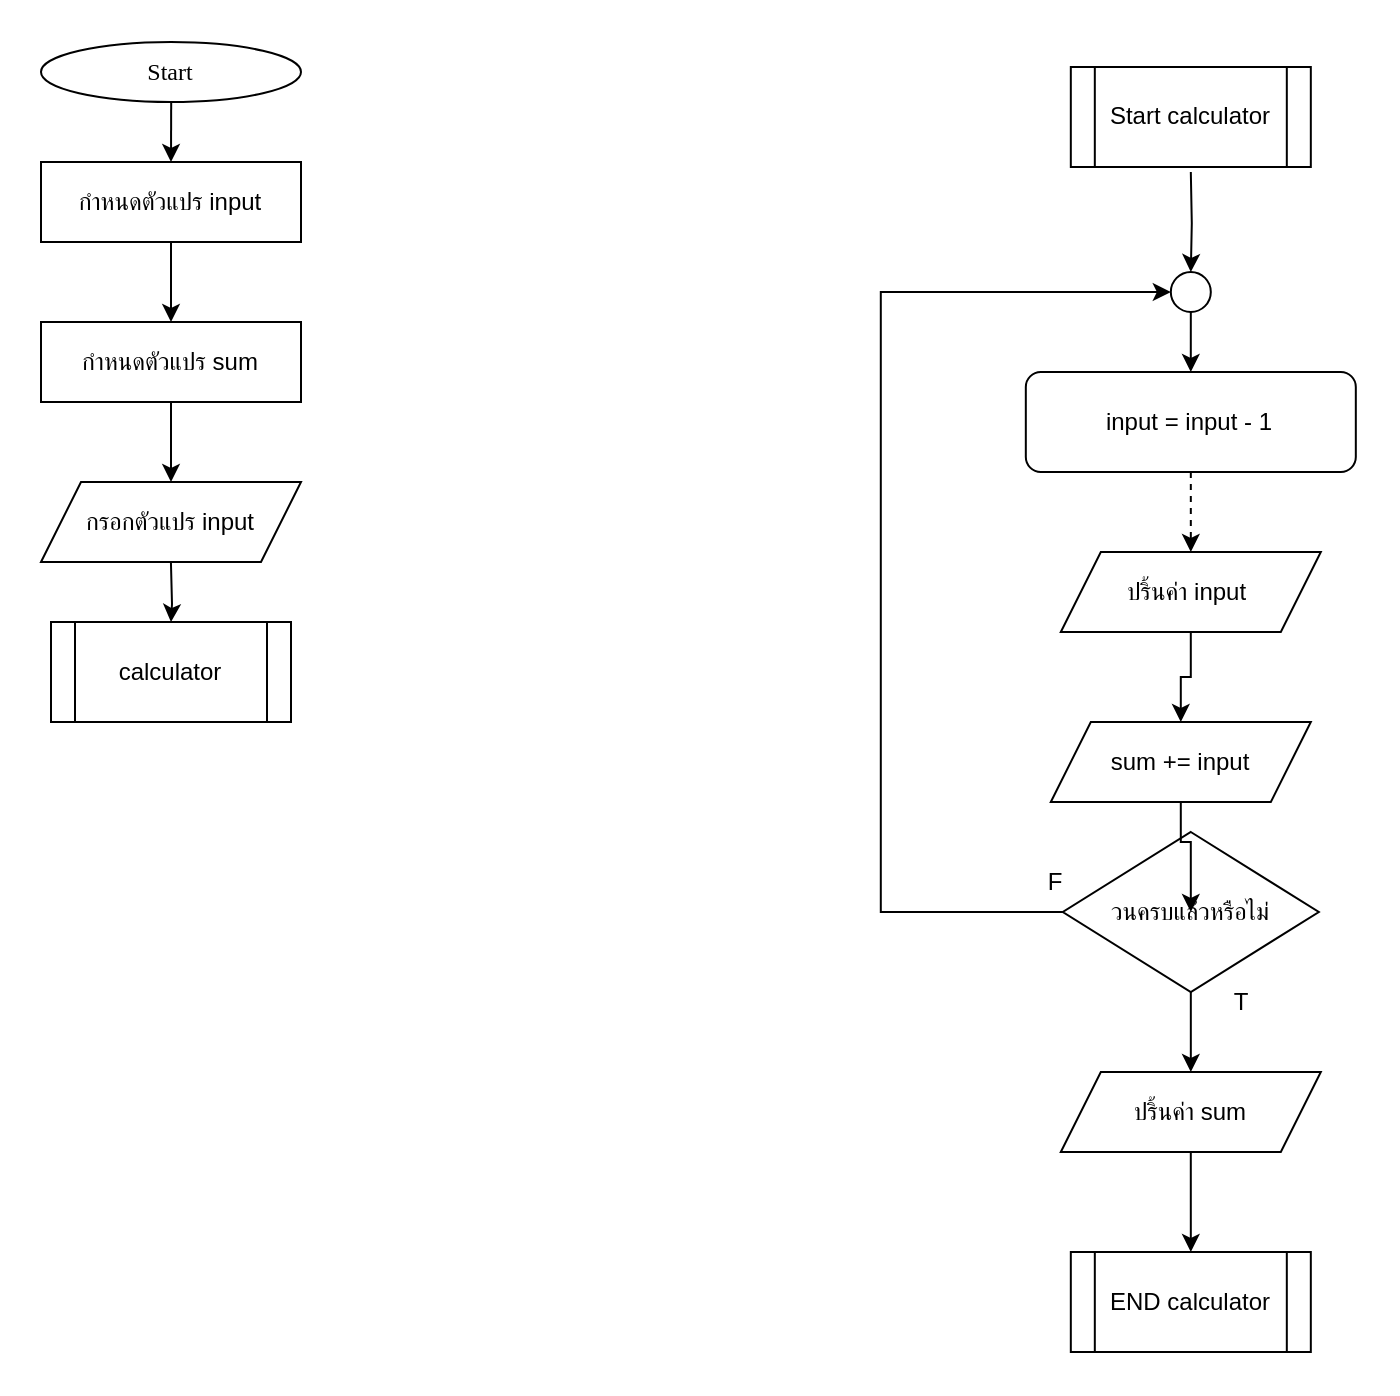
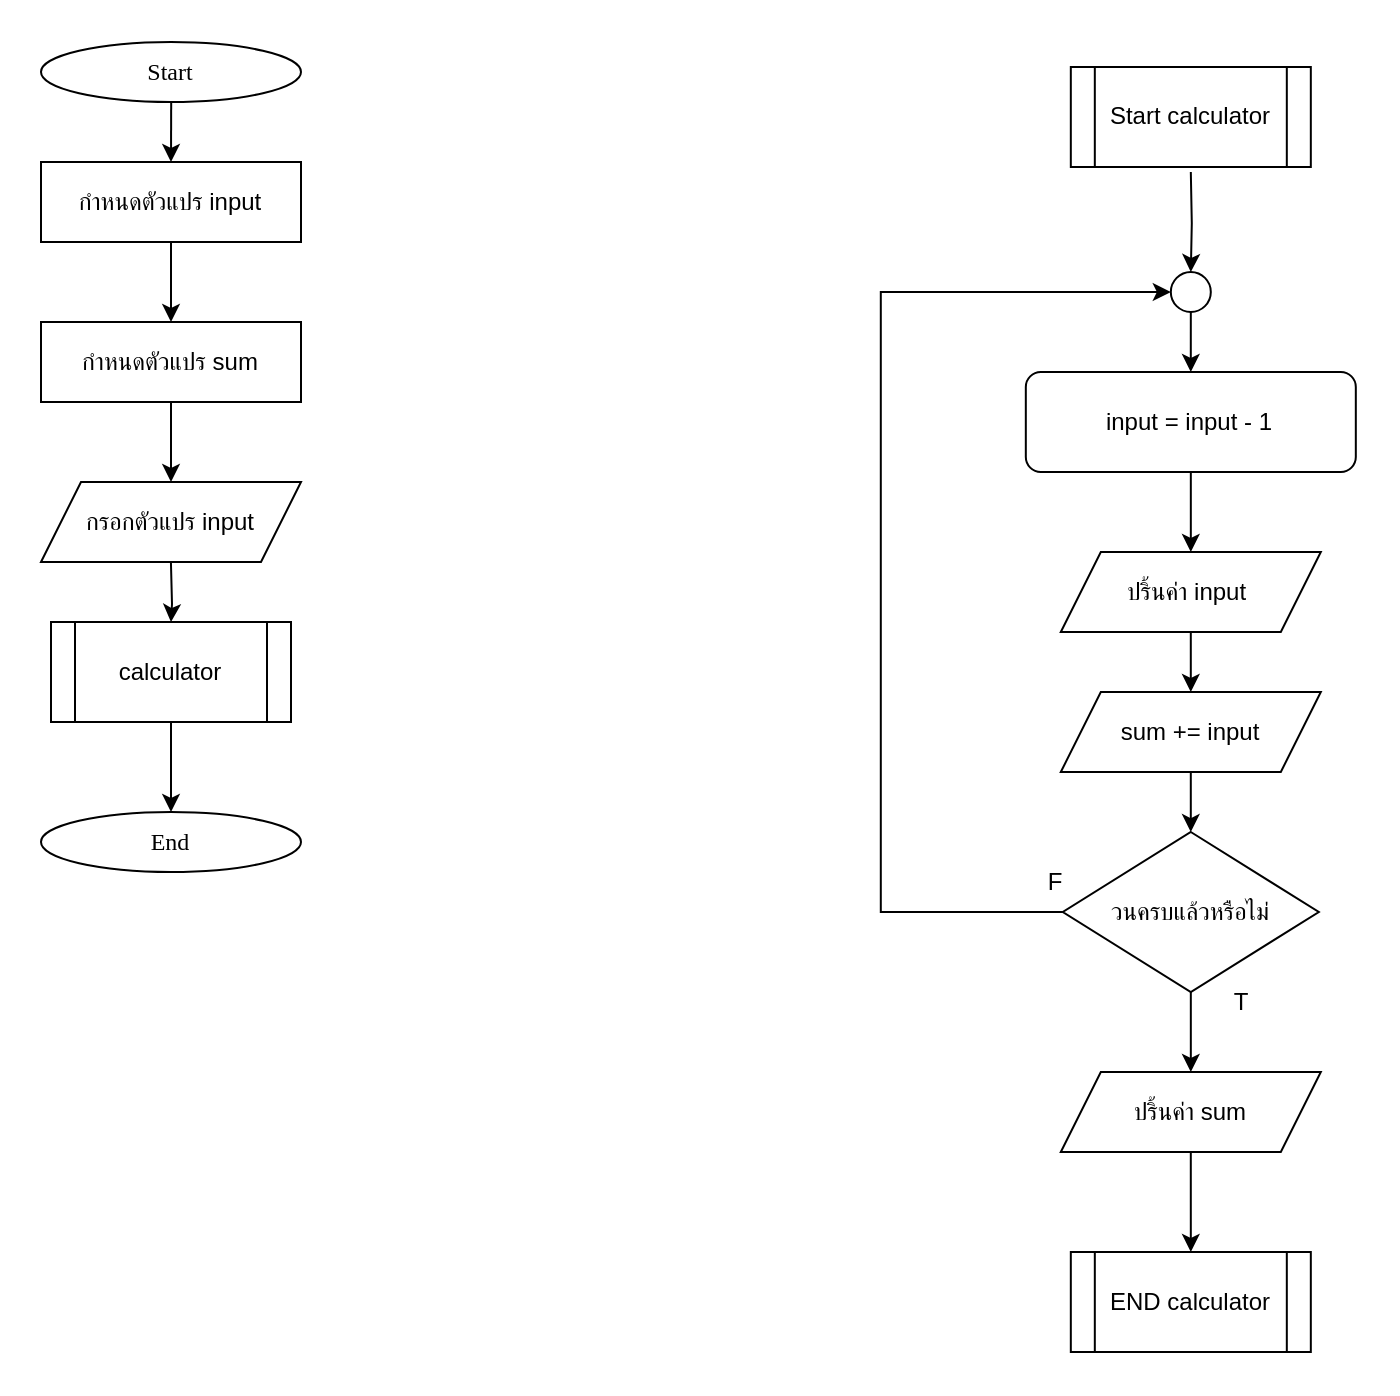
  <mxCell id="0" />
  <mxCell id="1" parent="0" />
  <mxCell id="2" value="" style="edgeStyle=orthogonalEdgeStyle;rounded=0;orthogonalLoop=1;jettySize=auto;html=1;entryX=0.5;entryY=0;entryDx=0;entryDy=0;" edge="1" parent="1" target="11"><mxGeometry relative="1" as="geometry"><mxPoint x="594.91" y="125.5" as="targetPoint" /><mxPoint x="594.91" y="85.5" as="sourcePoint" /></mxGeometry></mxCell>
- <mxCell id="3" value="" style="edgeStyle=orthogonalEdgeStyle;rounded=0;orthogonalLoop=1;jettySize=auto;html=1;dashed=1;" edge="1" parent="1" source="4" target="9"><mxGeometry relative="1" as="geometry" /></mxCell>
+ <mxCell id="3" value="" style="edgeStyle=orthogonalEdgeStyle;rounded=0;orthogonalLoop=1;jettySize=auto;html=1;" edge="1" parent="1" source="4" target="9"><mxGeometry relative="1" as="geometry" /></mxCell>
  <mxCell id="4" value="input = input - 1" style="whiteSpace=wrap;html=1;rounded=1;" vertex="1" parent="1"><mxGeometry x="512.41" y="185.5" width="165" height="50" as="geometry" /></mxCell>
  <mxCell id="5" style="edgeStyle=orthogonalEdgeStyle;rounded=0;orthogonalLoop=1;jettySize=auto;html=1;entryX=0;entryY=0.5;entryDx=0;entryDy=0;" edge="1" parent="1" source="7" target="11"><mxGeometry relative="1" as="geometry"><Array as="points"><mxPoint x="439.91" y="455.5" /><mxPoint x="439.91" y="145.5" /></Array></mxGeometry></mxCell>
  <mxCell id="6" value="" style="edgeStyle=orthogonalEdgeStyle;rounded=0;orthogonalLoop=1;jettySize=auto;html=1;" edge="1" parent="1" source="7" target="13"><mxGeometry relative="1" as="geometry" /></mxCell>
  <mxCell id="7" value="วนครบแล้วหรือไม่" style="rhombus;whiteSpace=wrap;html=1;" vertex="1" parent="1"><mxGeometry x="530.91" y="415.5" width="128" height="80" as="geometry" /></mxCell>
  <mxCell id="8" value="" style="edgeStyle=orthogonalEdgeStyle;rounded=0;orthogonalLoop=1;jettySize=auto;html=1;" edge="1" parent="1" source="9" target="15"><mxGeometry relative="1" as="geometry" /></mxCell>
  <mxCell id="9" value="ปริ้นค่า input&amp;nbsp;" style="rounded=0;whiteSpace=wrap;html=1;shape=parallelogram;perimeter=parallelogramPerimeter;fixedSize=1;" vertex="1" parent="1"><mxGeometry x="529.91" y="275.5" width="130" height="40" as="geometry" /></mxCell>
  <mxCell id="10" value="" style="edgeStyle=orthogonalEdgeStyle;rounded=0;orthogonalLoop=1;jettySize=auto;html=1;" edge="1" parent="1" source="11" target="4"><mxGeometry relative="1" as="geometry" /></mxCell>
  <mxCell id="11" value="" style="ellipse;whiteSpace=wrap;html=1;aspect=fixed;" vertex="1" parent="1"><mxGeometry x="584.91" y="135.5" width="20" height="20" as="geometry" /></mxCell>
  <mxCell id="12" value="" style="edgeStyle=orthogonalEdgeStyle;rounded=0;orthogonalLoop=1;jettySize=auto;html=1;" edge="1" parent="1" source="13"><mxGeometry relative="1" as="geometry"><mxPoint x="594.91" y="625.5" as="targetPoint" /></mxGeometry></mxCell>
  <mxCell id="13" value="ปริ้นค่า sum" style="rounded=0;whiteSpace=wrap;html=1;shape=parallelogram;perimeter=parallelogramPerimeter;fixedSize=1;" vertex="1" parent="1"><mxGeometry x="529.91" y="535.5" width="130" height="40" as="geometry" /></mxCell>
  <mxCell id="14" value="" style="edgeStyle=orthogonalEdgeStyle;rounded=0;orthogonalLoop=1;jettySize=auto;html=1;" edge="1" parent="1" source="15" target="7"><mxGeometry relative="1" as="geometry" /></mxCell>
- <mxCell id="15" value="sum += input" style="rounded=0;whiteSpace=wrap;html=1;shape=parallelogram;perimeter=parallelogramPerimeter;fixedSize=1;" vertex="1" parent="1"><mxGeometry x="524.91" y="360.5" width="130" height="40" as="geometry" /></mxCell>
+ <mxCell id="15" value="sum += input" style="rounded=0;whiteSpace=wrap;html=1;shape=parallelogram;perimeter=parallelogramPerimeter;fixedSize=1;" vertex="1" parent="1"><mxGeometry x="529.91" y="345.5" width="130" height="40" as="geometry" /></mxCell>
  <mxCell id="16" value="T" style="text;html=1;align=center;verticalAlign=middle;resizable=0;points=[];autosize=1;strokeColor=none;fillColor=none;" vertex="1" parent="1"><mxGeometry x="604.91" y="485.5" width="30" height="30" as="geometry" /></mxCell>
  <mxCell id="17" value="F" style="text;html=1;align=center;verticalAlign=middle;resizable=0;points=[];autosize=1;strokeColor=none;fillColor=none;" vertex="1" parent="1"><mxGeometry x="512.41" y="425.5" width="30" height="30" as="geometry" /></mxCell>
  <mxCell id="18" value="&lt;font data-font-src=&quot;https://fonts.googleapis.com/css?family=Sarabun&quot; face=&quot;Sarabun&quot;&gt;Start&lt;/font&gt;" style="ellipse;whiteSpace=wrap;html=1;" vertex="1" parent="1"><mxGeometry x="20" y="20.5" width="130" height="30" as="geometry" /></mxCell>
+ <mxCell id="19" value="&lt;font data-font-src=&quot;https://fonts.googleapis.com/css?family=Sarabun&quot; face=&quot;Sarabun&quot;&gt;End&lt;/font&gt;" style="ellipse;whiteSpace=wrap;html=1;" vertex="1" parent="1"><mxGeometry x="20" y="405.5" width="130" height="30" as="geometry" /></mxCell>
  <mxCell id="20" value="" style="edgeStyle=orthogonalEdgeStyle;rounded=0;orthogonalLoop=1;jettySize=auto;html=1;" edge="1" parent="1" target="22"><mxGeometry relative="1" as="geometry"><mxPoint x="84.957" y="280.5" as="sourcePoint" /></mxGeometry></mxCell>
+ <mxCell id="21" value="" style="edgeStyle=orthogonalEdgeStyle;rounded=0;orthogonalLoop=1;jettySize=auto;html=1;" edge="1" parent="1" source="22" target="19"><mxGeometry relative="1" as="geometry" /></mxCell>
  <mxCell id="22" value="calculator" style="shape=process;whiteSpace=wrap;html=1;backgroundOutline=1;" vertex="1" parent="1"><mxGeometry x="25" y="310.5" width="120" height="50" as="geometry" /></mxCell>
  <mxCell id="23" value="" style="edgeStyle=orthogonalEdgeStyle;rounded=0;orthogonalLoop=1;jettySize=auto;html=1;" edge="1" parent="1"><mxGeometry relative="1" as="geometry"><mxPoint x="85" y="80.5" as="targetPoint" /><mxPoint x="85.09" y="50.5" as="sourcePoint" /></mxGeometry></mxCell>
  <mxCell id="24" value="" style="edgeStyle=orthogonalEdgeStyle;rounded=0;orthogonalLoop=1;jettySize=auto;html=1;" edge="1" parent="1" source="25" target="26"><mxGeometry relative="1" as="geometry" /></mxCell>
  <mxCell id="25" value="กำหนดตัวแปร sum" style="rounded=0;whiteSpace=wrap;html=1;" vertex="1" parent="1"><mxGeometry x="20" y="160.5" width="130" height="40" as="geometry" /></mxCell>
  <mxCell id="26" value="กรอกตัวแปร input" style="rounded=0;whiteSpace=wrap;html=1;shape=parallelogram;perimeter=parallelogramPerimeter;fixedSize=1;" vertex="1" parent="1"><mxGeometry x="20" y="240.5" width="130" height="40" as="geometry" /></mxCell>
  <mxCell id="27" value="" style="edgeStyle=orthogonalEdgeStyle;rounded=0;orthogonalLoop=1;jettySize=auto;html=1;" edge="1" parent="1" source="28" target="25"><mxGeometry relative="1" as="geometry" /></mxCell>
  <mxCell id="28" value="กำหนดตัวแปร input" style="rounded=0;whiteSpace=wrap;html=1;" vertex="1" parent="1"><mxGeometry x="20" y="80.5" width="130" height="40" as="geometry" /></mxCell>
  <mxCell id="29" value="Start calculator" style="shape=process;whiteSpace=wrap;html=1;backgroundOutline=1;" vertex="1" parent="1"><mxGeometry x="534.91" y="33" width="120" height="50" as="geometry" /></mxCell>
  <mxCell id="30" value="END calculator" style="shape=process;whiteSpace=wrap;html=1;backgroundOutline=1;" vertex="1" parent="1"><mxGeometry x="534.91" y="625.5" width="120" height="50" as="geometry" /></mxCell>
